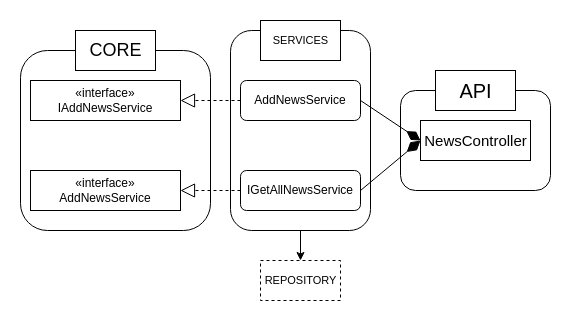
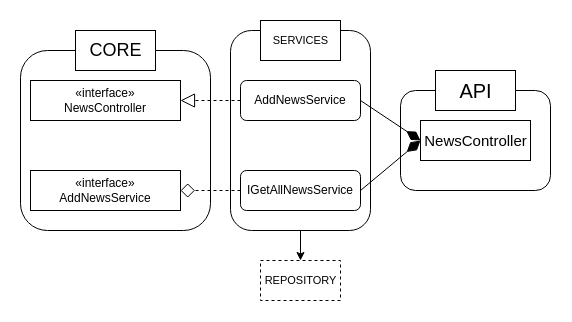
  <mxCell id="0" />
  <mxCell id="1" parent="0" />
  <mxCell id="2" value="" style="rounded=1;whiteSpace=wrap;html=1;" vertex="1" parent="1"><mxGeometry x="400" y="90" width="150" height="100" as="geometry" /></mxCell>
  <mxCell id="3" value="" style="rounded=1;whiteSpace=wrap;html=1;" vertex="1" parent="1"><mxGeometry x="20" y="50" width="190" height="180" as="geometry" /></mxCell>
  <mxCell id="4" style="edgeStyle=orthogonalEdgeStyle;rounded=0;orthogonalLoop=1;jettySize=auto;html=1;entryX=0.5;entryY=0;entryDx=0;entryDy=0;" edge="1" parent="1" source="5" target="16"><mxGeometry relative="1" as="geometry" /></mxCell>
  <mxCell id="5" value="" style="rounded=1;whiteSpace=wrap;html=1;" vertex="1" parent="1"><mxGeometry x="230" y="30" width="140" height="200" as="geometry" /></mxCell>
  <mxCell id="6" value="&lt;font style=&quot;font-size: 11px&quot;&gt;SERVICES&lt;/font&gt;" style="html=1;" vertex="1" parent="1"><mxGeometry x="260" y="20" width="80" height="40" as="geometry" /></mxCell>
  <mxCell id="7" value="AddNewsService" style="rounded=1;whiteSpace=wrap;html=1;" vertex="1" parent="1"><mxGeometry x="240" y="80" width="120" height="40" as="geometry" /></mxCell>
- <mxCell id="8" value="&lt;span&gt;«interface»&lt;/span&gt;&lt;br style=&quot;padding: 0px ; margin: 0px&quot;&gt;&lt;span&gt;IAddNewsService&lt;/span&gt;" style="rounded=0;whiteSpace=wrap;html=1;" vertex="1" parent="1"><mxGeometry x="30" y="80" width="150" height="40" as="geometry" /></mxCell>
+ <mxCell id="8" value="&lt;span&gt;«interface»&lt;/span&gt;&lt;br style=&quot;padding: 0px ; margin: 0px&quot;&gt;&lt;span&gt;NewsController&lt;/span&gt;" style="rounded=0;whiteSpace=wrap;html=1;" vertex="1" parent="1"><mxGeometry x="30" y="80" width="150" height="40" as="geometry" /></mxCell>
  <mxCell id="9" value="" style="endArrow=block;dashed=1;endFill=0;endSize=12;html=1;exitX=0;exitY=0.5;exitDx=0;exitDy=0;entryX=1;entryY=0.5;entryDx=0;entryDy=0;" edge="1" parent="1" source="7" target="8"><mxGeometry width="160" relative="1" as="geometry"><mxPoint x="290" y="170" as="sourcePoint" /><mxPoint x="450" y="170" as="targetPoint" /></mxGeometry></mxCell>
  <mxCell id="10" value="IGetAllNewsService" style="rounded=1;whiteSpace=wrap;html=1;" vertex="1" parent="1"><mxGeometry x="240" y="170" width="120" height="40" as="geometry" /></mxCell>
  <mxCell id="11" value="&lt;font style=&quot;font-size: 20px&quot;&gt;API&lt;/font&gt;" style="html=1;" vertex="1" parent="1"><mxGeometry x="435" y="70" width="80" height="40" as="geometry" /></mxCell>
  <mxCell id="12" style="edgeStyle=orthogonalEdgeStyle;rounded=0;orthogonalLoop=1;jettySize=auto;html=1;exitX=0.5;exitY=1;exitDx=0;exitDy=0;" edge="1" parent="1" source="5" target="5"><mxGeometry relative="1" as="geometry" /></mxCell>
  <mxCell id="13" value="&lt;font style=&quot;font-size: 18px&quot;&gt;CORE&lt;/font&gt;" style="html=1;" vertex="1" parent="1"><mxGeometry x="75" y="30" width="80" height="40" as="geometry" /></mxCell>
  <mxCell id="14" value="&lt;span&gt;«interface»&lt;/span&gt;&lt;br style=&quot;padding: 0px ; margin: 0px&quot;&gt;&lt;span&gt;AddNewsService&lt;/span&gt;" style="rounded=0;whiteSpace=wrap;html=1;" vertex="1" parent="1"><mxGeometry x="30" y="170" width="150" height="40" as="geometry" /></mxCell>
- <mxCell id="15" value="" style="endArrow=block;dashed=1;endFill=0;endSize=12;html=1;exitX=0;exitY=0.5;exitDx=0;exitDy=0;entryX=1;entryY=0.5;entryDx=0;entryDy=0;" edge="1" parent="1" source="10" target="14"><mxGeometry width="160" relative="1" as="geometry"><mxPoint x="250" y="110" as="sourcePoint" /><mxPoint x="190" y="110" as="targetPoint" /></mxGeometry></mxCell>
+ <mxCell id="15" value="" style="endArrow=diamond;dashed=1;endFill=0;endSize=12;html=1;exitX=0;exitY=0.5;exitDx=0;exitDy=0;entryX=1;entryY=0.5;entryDx=0;entryDy=0;" edge="1" parent="1" source="10" target="14"><mxGeometry width="160" relative="1" as="geometry"><mxPoint x="250" y="110" as="sourcePoint" /><mxPoint x="190" y="110" as="targetPoint" /></mxGeometry></mxCell>
  <mxCell id="16" value="&lt;font style=&quot;font-size: 11px&quot;&gt;REPOSITORY&lt;/font&gt;" style="html=1;dashed=1;" vertex="1" parent="1"><mxGeometry x="260" y="260" width="80" height="40" as="geometry" /></mxCell>
  <mxCell id="17" value="&lt;font style=&quot;font-size: 15px&quot;&gt;NewsController&lt;/font&gt;" style="html=1;" vertex="1" parent="1"><mxGeometry x="420" y="120" width="110" height="40" as="geometry" /></mxCell>
  <mxCell id="18" value="" style="endArrow=diamondThin;endFill=1;endSize=14;html=1;entryX=0;entryY=0.5;entryDx=0;entryDy=0;exitX=1;exitY=0.5;exitDx=0;exitDy=0;" edge="1" parent="1" source="7" target="17"><mxGeometry width="160" relative="1" as="geometry"><mxPoint x="290" y="340" as="sourcePoint" /><mxPoint x="450" y="340" as="targetPoint" /></mxGeometry></mxCell>
  <mxCell id="19" value="" style="endArrow=diamondThin;endFill=1;endSize=15;html=1;entryX=0;entryY=0.5;entryDx=0;entryDy=0;exitX=1;exitY=0.5;exitDx=0;exitDy=0;" edge="1" parent="1" source="10" target="17"><mxGeometry width="160" relative="1" as="geometry"><mxPoint x="370" y="110" as="sourcePoint" /><mxPoint x="440" y="150" as="targetPoint" /></mxGeometry></mxCell>
